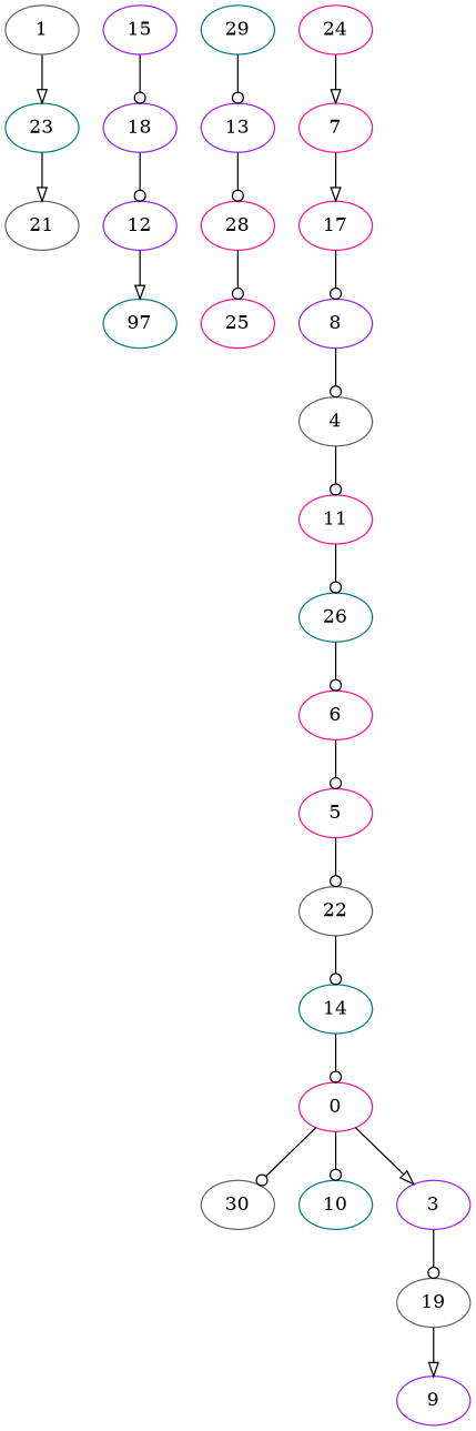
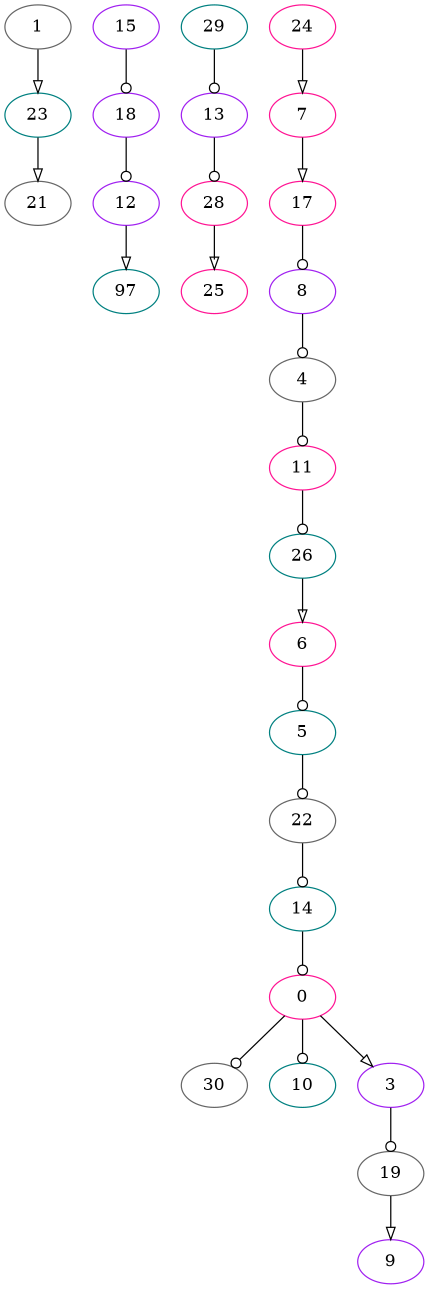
  digraph {
    node [color=deeppink]
    edge [arrowhead=odot]
    1 [color=gray40]
    23 [color=teal]
    21 [color=gray40]
    15 [color=purple]
    18 [color=purple]
    12 [color=purple]
    n7 [color=teal label=97]
    29 [color=teal]
    13 [color=purple]
    28
    25
    24
    7
    17
    8 [color=purple]
    4 [color=gray40]
    11
    26 [color=teal]
    6
-   5
+   5 [color=teal]
    22 [color=gray40]
    14 [color=teal]
    n23 [label=0]
    30 [color=gray40]
    10 [color=teal]
    3 [color=purple]
    19 [color=gray40]
    9 [color=purple]
    1 -> 23 [arrowhead=onormal]
    23 -> 21 [arrowhead=onormal]
    15 -> 18
    18 -> 12
    12 -> n7 [arrowhead=onormal]
    29 -> 13
    13 -> 28
-   28 -> 25
+   28 -> 25 [arrowhead=onormal]
    24 -> 7 [arrowhead=onormal]
    7 -> 17 [arrowhead=onormal]
    17 -> 8
    8 -> 4
    4 -> 11
    11 -> 26
-   26 -> 6
+   26 -> 6 [arrowhead=onormal]
    6 -> 5
    5 -> 22
    22 -> 14
    14 -> n23
    n23 -> 30
    n23 -> 10
    n23 -> 3 [arrowhead=onormal]
    3 -> 19
    19 -> 9 [arrowhead=onormal]
  }
